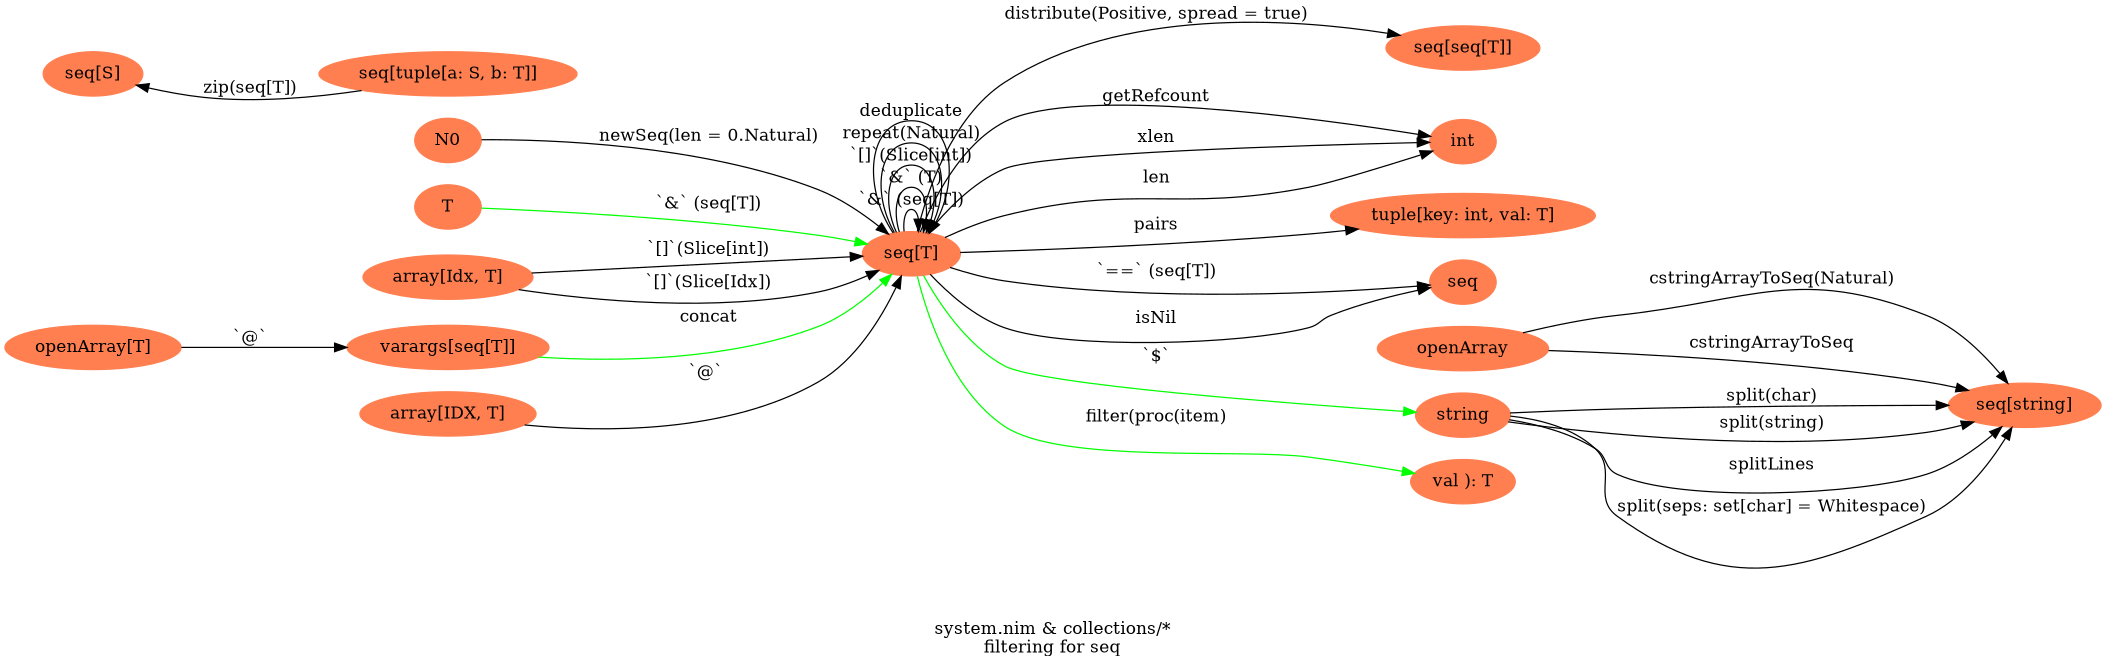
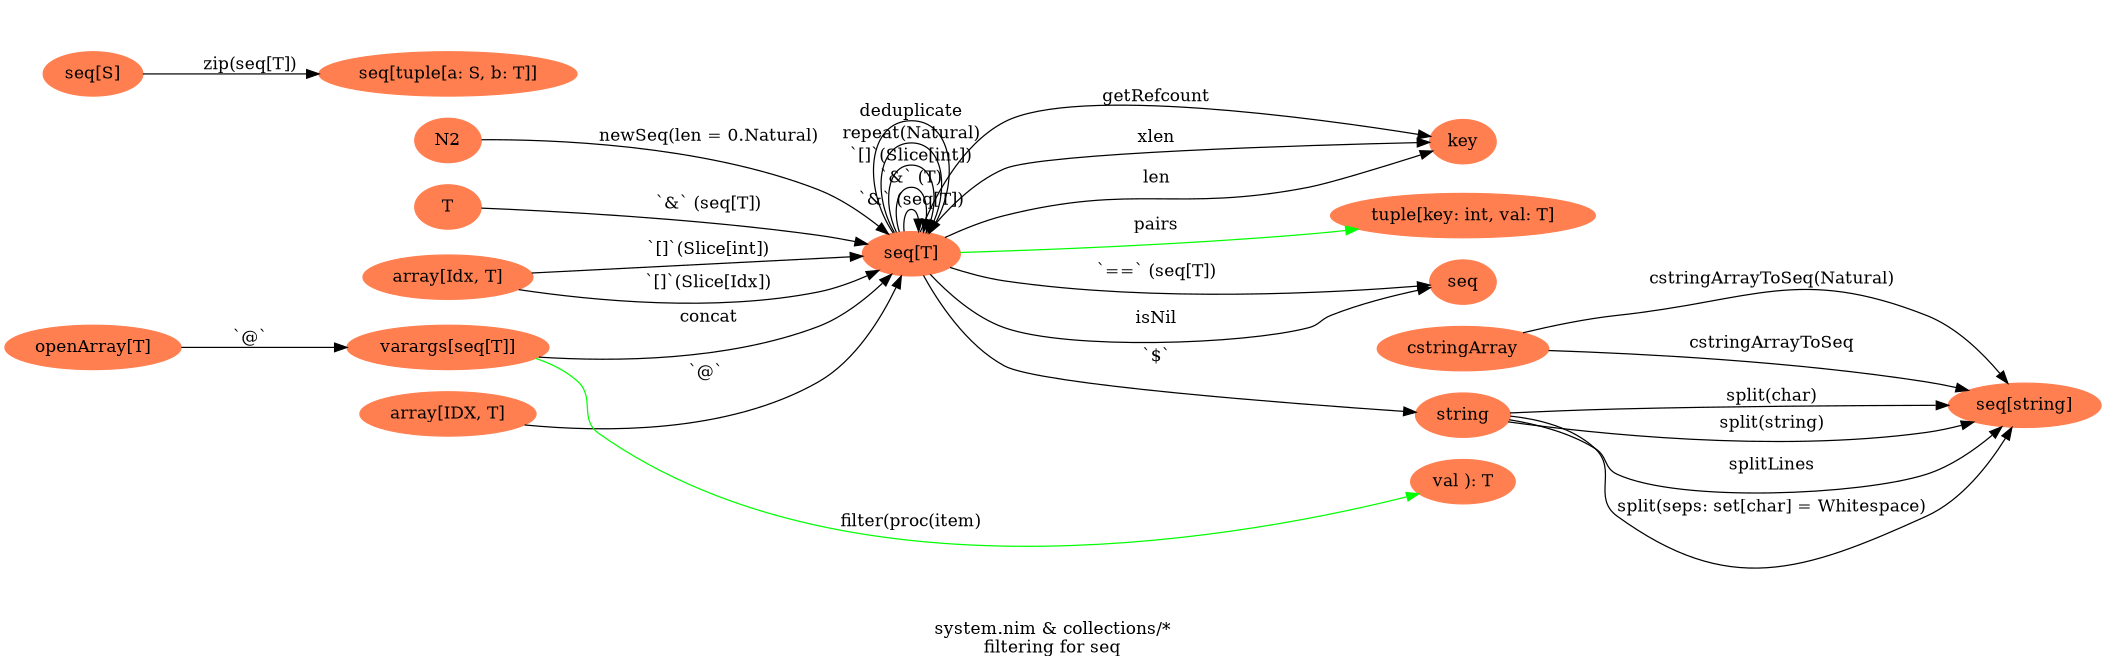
  digraph {
    label="system.nim & collections/*\nfiltering for seq"
    rankdir=LR
    node [color=coral style=filled]
    n1 [label="seq[T]"]
-   N0
-   n3 [label=int]
+   N0 [label=N2]
+   n3 [label=key]
    n4 [label="tuple[key: int, val: T]"]
    n5 [label=seq]
    n6 [label=string]
-   n7 [label="seq[seq[T]]"]
    n8 [label="val ): T"]
    n9 [label=T]
    n10 [label="seq[string]"]
    n11 [label="array[IDX, T]"]
    n12 [label="openArray[T]"]
    n13 [label="varargs[seq[T]]"]
-   n14 [label=openArray]
+   n14 [label=cstringArray]
    n15 [label="array[Idx, T]"]
    n16 [label="seq[S]"]
    n17 [label="seq[tuple[a: S, b: T]]"]
    n1 -> n1 [label="`&` (seq[T])"]
    n1 -> n1 [label="`&` (T)"]
    n1 -> n1 [label="`[]`(Slice[int])"]
    n1 -> n1 [label="repeat(Natural)"]
    n1 -> n1 [label=deduplicate]
    n1 -> n3 [label=len]
    n1 -> n3 [label=getRefcount]
    n1 -> n3 [label=xlen]
-   n1 -> n4 [color=black label=pairs]
+   n1 -> n4 [color=green label=pairs]
    n1 -> n5 [label=isNil]
    n1 -> n5 [label="`==` (seq[T])"]
-   n1 -> n6 [label="`$`" color=green]
-   n1 -> n7 [label="distribute(Positive, spread = true)"]
-   n1 -> n8 [color=green label="filter(proc(item)"]
+   n1 -> n6 [label="`$`"]
+   n13 -> n8 [color=green label="filter(proc(item)"]
    N0 -> n1 [label="newSeq(len = 0.Natural)"]
    n6 -> n10 [label=splitLines]
    n6 -> n10 [label="split(seps: set[char] = Whitespace)"]
    n6 -> n10 [label="split(char)"]
    n6 -> n10 [label="split(string)"]
-   n9 -> n1 [label="`&` (seq[T])" color=green]
+   n9 -> n1 [label="`&` (seq[T])"]
    n11 -> n1 [label="`@` "]
    n12 -> n13 [label="`@`"]
-   n13 -> n1 [label=concat color=green]
+   n13 -> n1 [label=concat]
    n14 -> n10 [label="cstringArrayToSeq(Natural)"]
    n14 -> n10 [label=cstringArrayToSeq]
    n15 -> n1 [label="`[]`(Slice[int])"]
    n15 -> n1 [label="`[]`(Slice[Idx])"]
-   n17 -> n16 [label="zip(seq[T])"]
+   n16 -> n17 [label="zip(seq[T])"]
  }
